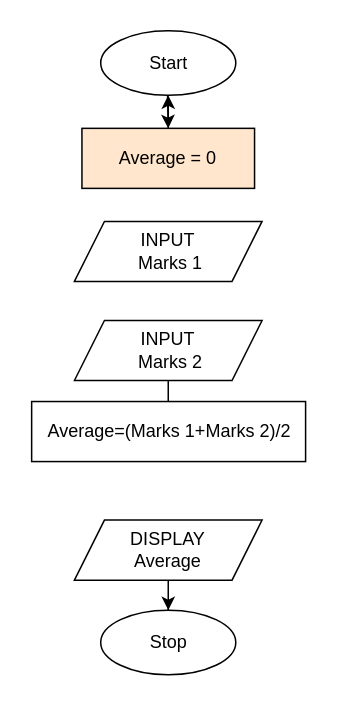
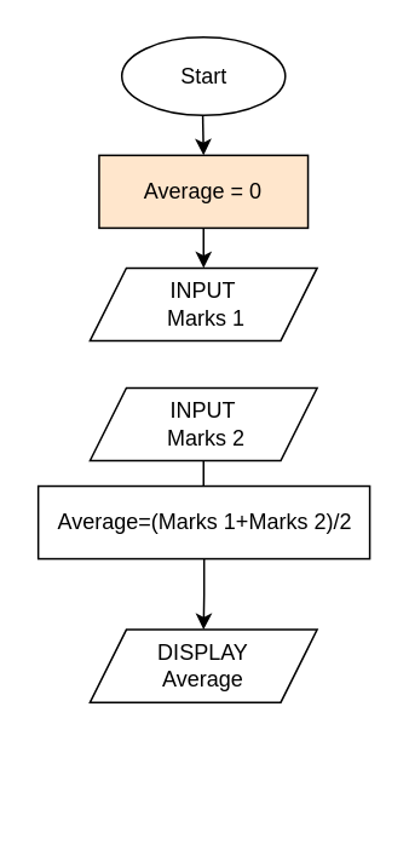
  <mxCell id="0" />
  <mxCell id="1" parent="0" />
- <mxCell id="2" value="" style="edgeStyle=orthogonalEdgeStyle;rounded=0;orthogonalLoop=1;jettySize=auto;html=1;" parent="1" source="3" target="12" edge="1"><mxGeometry relative="1" as="geometry" /></mxCell>
+ <mxCell id="2" value="" style="edgeStyle=orthogonalEdgeStyle;rounded=0;orthogonalLoop=1;jettySize=auto;html=1;" parent="1" source="3" target="4" edge="1"><mxGeometry relative="1" as="geometry" /></mxCell>
  <mxCell id="3" value="Average = 0" style="rounded=0;whiteSpace=wrap;html=1;fillColor=#ffe6cc;" parent="1" vertex="1"><mxGeometry x="54" y="85" width="115" height="40" as="geometry" /></mxCell>
  <mxCell id="4" value="INPUT&lt;br&gt;&amp;nbsp;Marks 1" style="shape=parallelogram;perimeter=parallelogramPerimeter;whiteSpace=wrap;html=1;fixedSize=1;rounded=0;" parent="1" vertex="1"><mxGeometry x="49" y="147" width="125" height="40" as="geometry" /></mxCell>
  <mxCell id="5" style="edgeStyle=orthogonalEdgeStyle;rounded=0;orthogonalLoop=1;jettySize=auto;html=1;" parent="1" source="6" target="9" edge="1"><mxGeometry relative="1" as="geometry"><mxPoint x="111.5" y="277" as="targetPoint" /></mxGeometry></mxCell>
  <mxCell id="6" value="INPUT&lt;br&gt;&amp;nbsp;Marks 2" style="shape=parallelogram;perimeter=parallelogramPerimeter;whiteSpace=wrap;html=1;fixedSize=1;rounded=0;" parent="1" vertex="1"><mxGeometry x="49" y="213" width="125" height="40" as="geometry" /></mxCell>
  <mxCell id="7" value="" style="endArrow=classic;html=1;entryX=0.5;entryY=0;entryDx=0;entryDy=0;exitX=0.5;exitY=1;exitDx=0;exitDy=0;" parent="1" target="3" edge="1"><mxGeometry width="50" height="50" relative="1" as="geometry"><mxPoint x="111" y="60" as="sourcePoint" /><mxPoint x="136" y="150" as="targetPoint" /></mxGeometry></mxCell>
+ <mxCell id="8" style="edgeStyle=orthogonalEdgeStyle;rounded=0;orthogonalLoop=1;jettySize=auto;html=1;" parent="1" source="9" target="11" edge="1"><mxGeometry relative="1" as="geometry" /></mxCell>
  <mxCell id="9" value="Average=(Marks 1+Marks 2)/2" style="rounded=0;whiteSpace=wrap;html=1;" parent="1" vertex="1"><mxGeometry x="20.5" y="267" width="182.5" height="40" as="geometry" /></mxCell>
- <mxCell id="10" style="edgeStyle=orthogonalEdgeStyle;rounded=0;orthogonalLoop=1;jettySize=auto;html=1;" parent="1" source="11" target="13" edge="1"><mxGeometry relative="1" as="geometry"><mxPoint x="111.5" y="403" as="targetPoint" /></mxGeometry></mxCell>
  <mxCell id="11" value="DISPLAY&lt;br&gt;Average" style="shape=parallelogram;perimeter=parallelogramPerimeter;whiteSpace=wrap;html=1;fixedSize=1;rounded=0;" parent="1" vertex="1"><mxGeometry x="49" y="346" width="125" height="40" as="geometry" /></mxCell>
  <mxCell id="12" value="Start" style="ellipse;whiteSpace=wrap;html=1;" parent="1" vertex="1"><mxGeometry x="66.5" width="90" height="43" as="geometry" y="20" /></mxCell>
- <mxCell id="13" value="Stop" style="ellipse;whiteSpace=wrap;html=1;" parent="1" vertex="1"><mxGeometry x="66.5" y="406" width="90" height="43" as="geometry" /></mxCell>
